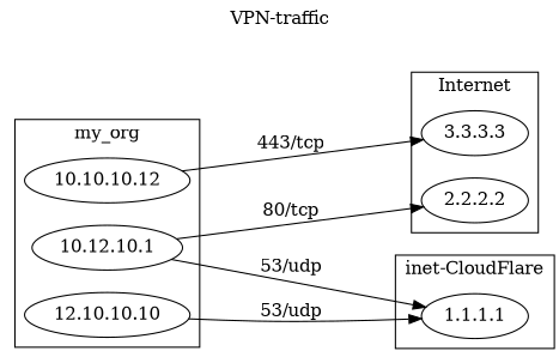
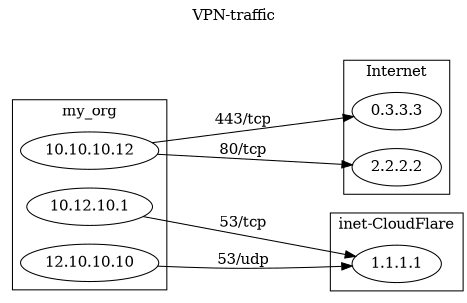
  digraph {
    label="VPN-traffic"
    labelloc=t
    rankdir=LR
    ranksep="1.5 equally"
    n1 [label="10.12.10.1"]
    n2 [label="12.10.10.10"]
    "10.10.10.12"
    "2.2.2.2"
-   "3.3.3.3"
+   "3.3.3.3" [label="0.3.3.3"]
    "1.1.1.1"
    subgraph cluster_1 {
      label=my_org
      n1
      n2
      "10.10.10.12"
    }
    subgraph cluster_2 {
      label=Internet
      "2.2.2.2"
      "3.3.3.3"
    }
    subgraph cluster_3 {
      label="inet-CloudFlare"
      "1.1.1.1"
    }
-   n1 -> "2.2.2.2" [label="80/tcp"]
-   n1 -> "1.1.1.1" [label="53/udp"]
+   "10.10.10.12" -> "2.2.2.2" [label="80/tcp"]
+   n1 -> "1.1.1.1" [label="53/tcp"]
    n2 -> "1.1.1.1" [label="53/udp"]
    "10.10.10.12" -> "3.3.3.3" [label="443/tcp"]
  }
